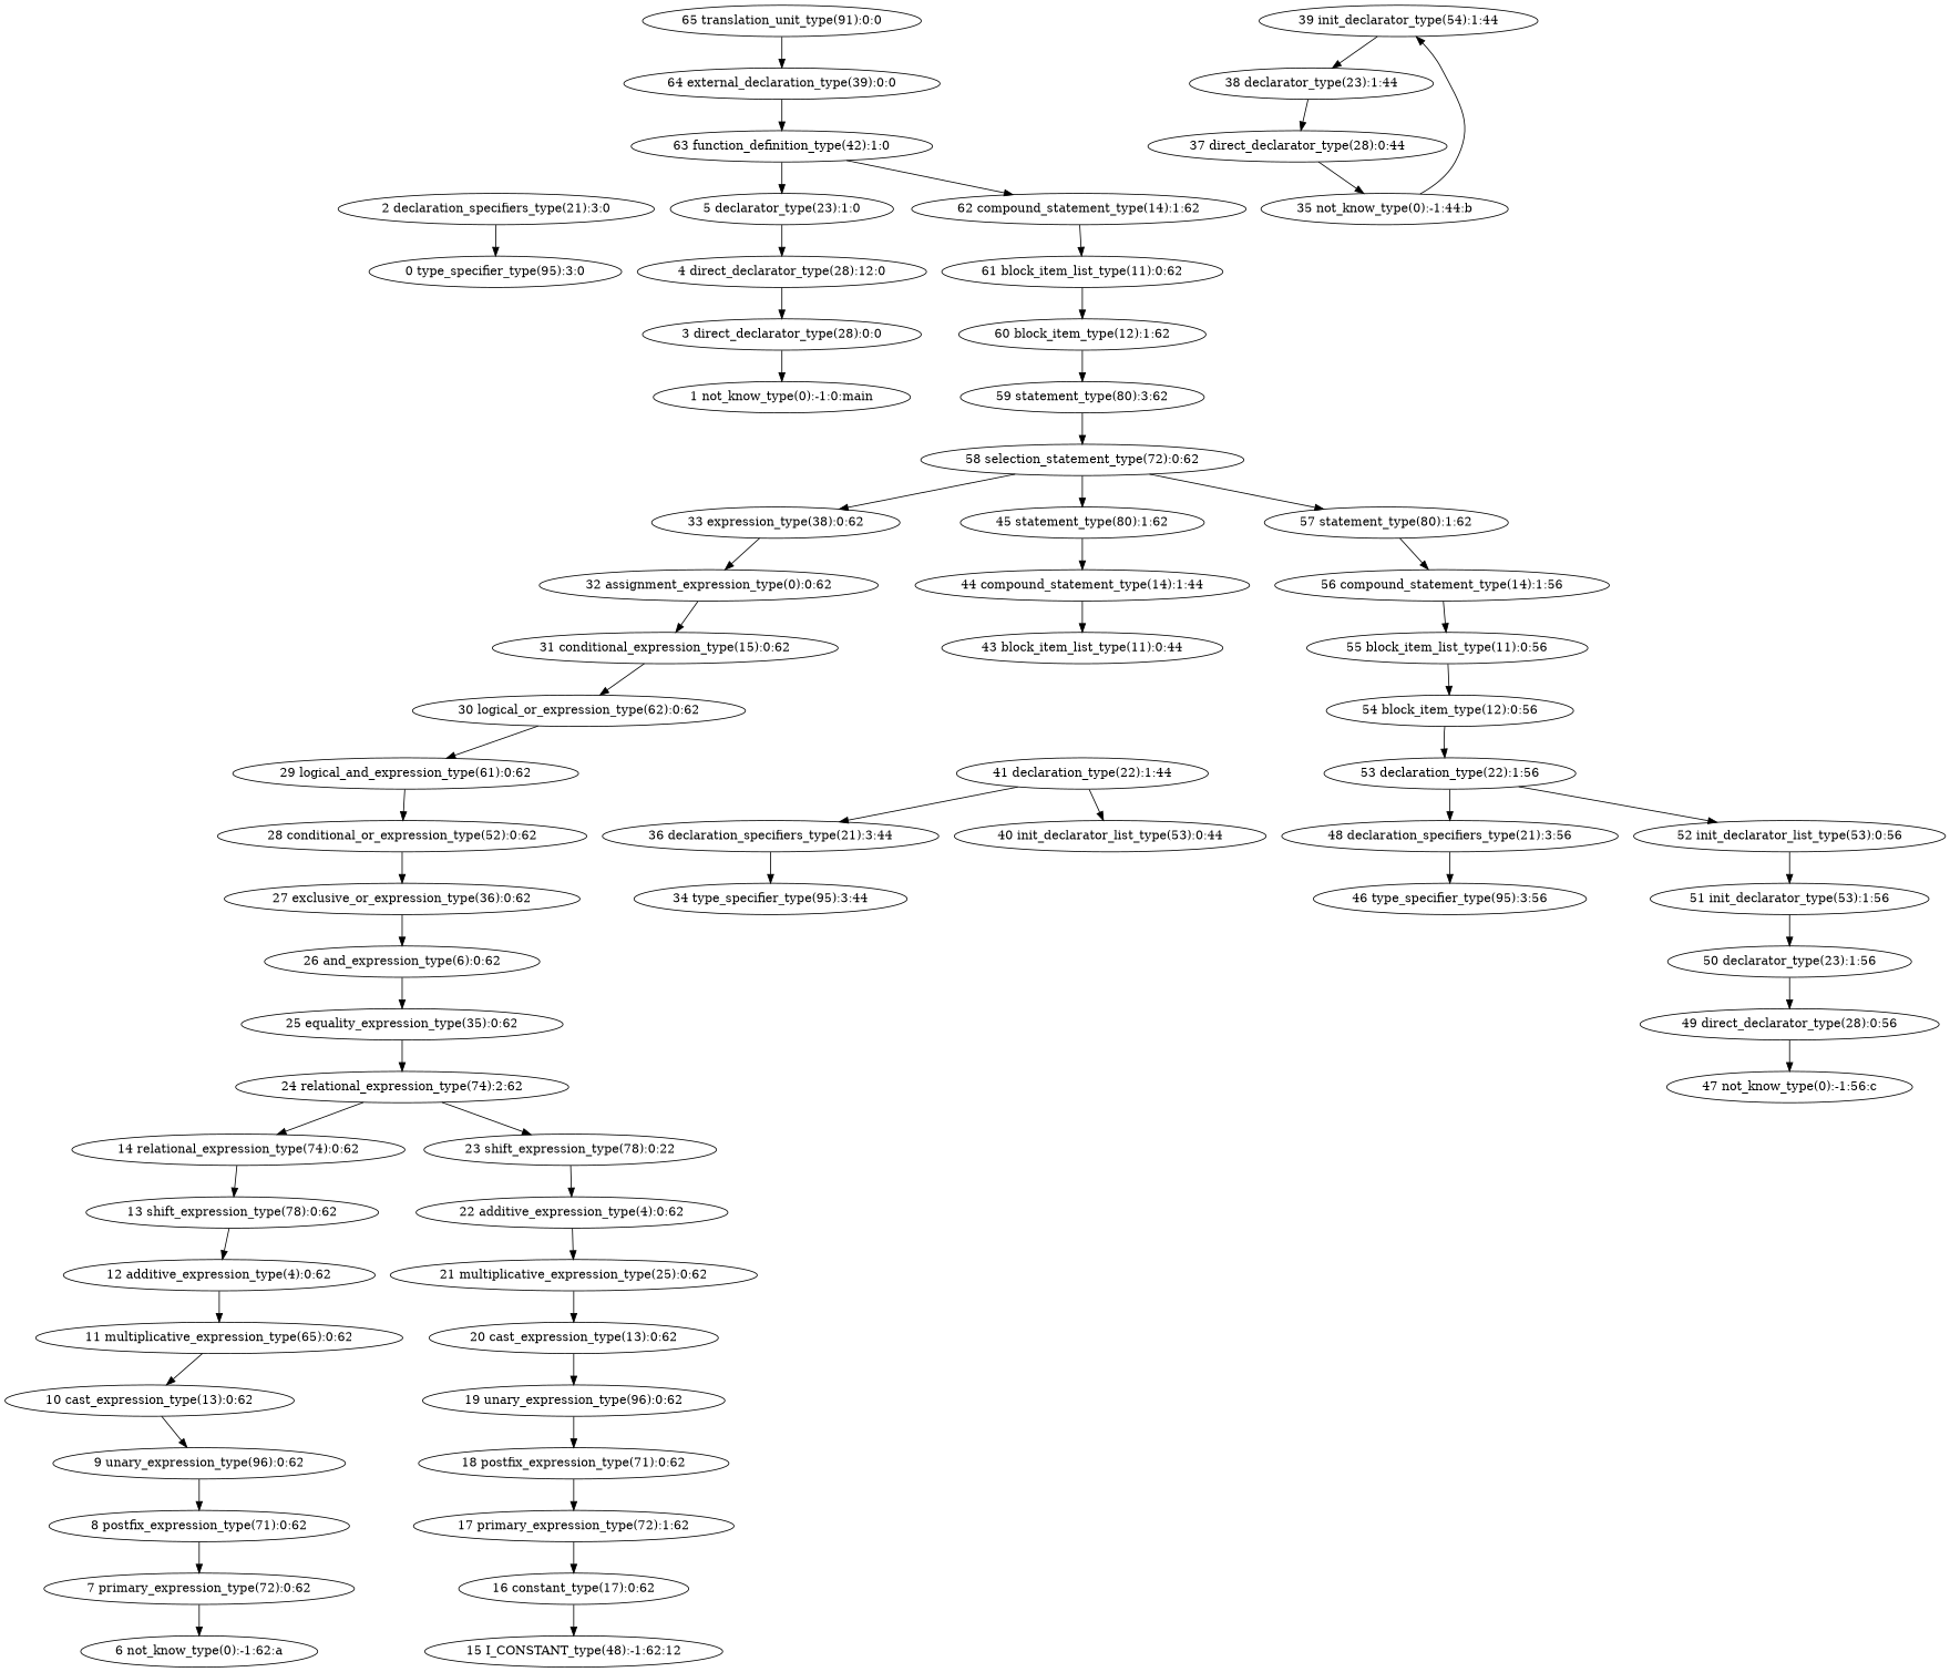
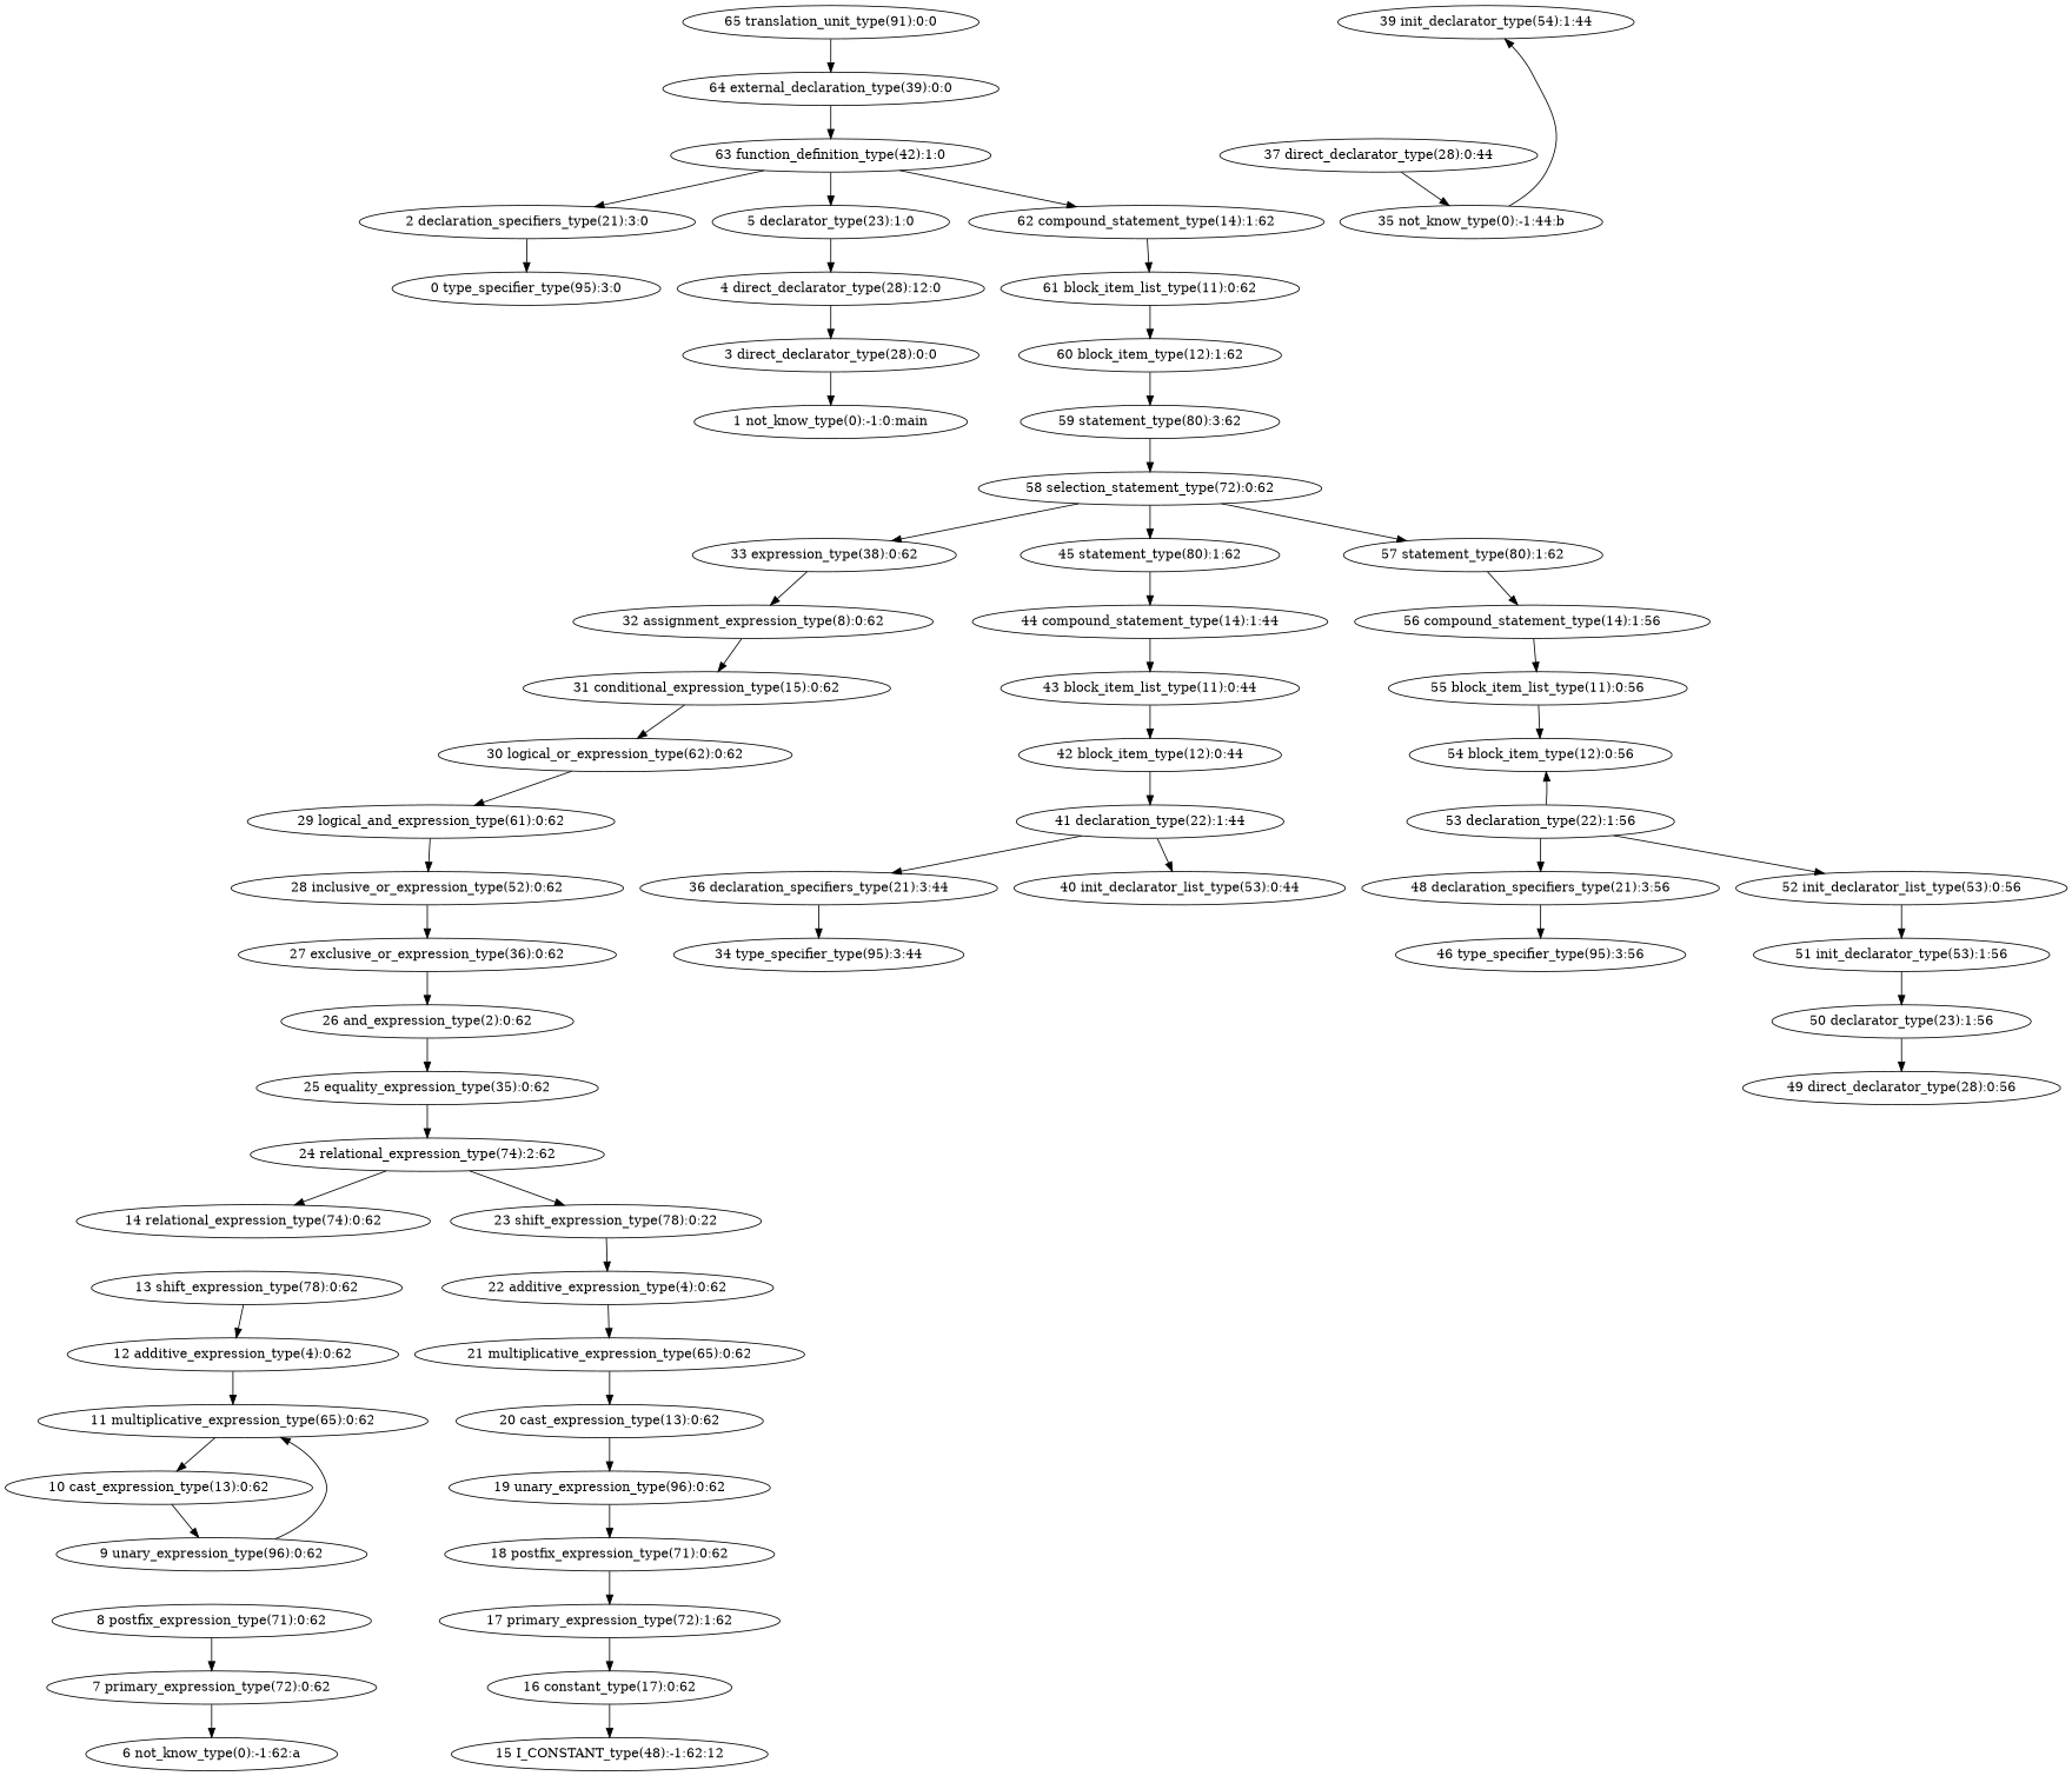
  digraph {
    n1 [label="65 translation_unit_type(91):0:0"]
    n2 [label="64 external_declaration_type(39):0:0"]
    n3 [label="63 function_definition_type(42):1:0"]
    n4 [label="2 declaration_specifiers_type(21):3:0"]
    n5 [label="5 declarator_type(23):1:0"]
    n6 [label="62 compound_statement_type(14):1:62"]
    n7 [label="0 type_specifier_type(95):3:0"]
    n8 [label="4 direct_declarator_type(28):12:0"]
    n9 [label="61 block_item_list_type(11):0:62"]
    n10 [label="3 direct_declarator_type(28):0:0"]
    n11 [label="1 not_know_type(0):-1:0:main"]
    n12 [label="60 block_item_type(12):1:62"]
    n13 [label="59 statement_type(80):3:62"]
    n14 [label="58 selection_statement_type(72):0:62"]
    n15 [label="33 expression_type(38):0:62"]
    n16 [label="45 statement_type(80):1:62"]
    n17 [label="57 statement_type(80):1:62"]
-   n18 [label="32 assignment_expression_type(0):0:62"]
+   n18 [label="32 assignment_expression_type(8):0:62"]
    n19 [label="44 compound_statement_type(14):1:44"]
    n20 [label="56 compound_statement_type(14):1:56"]
    n21 [label="31 conditional_expression_type(15):0:62"]
    n22 [label="30 logical_or_expression_type(62):0:62"]
    n23 [label="29 logical_and_expression_type(61):0:62"]
-   n24 [label="28 conditional_or_expression_type(52):0:62"]
+   n24 [label="28 inclusive_or_expression_type(52):0:62"]
    n25 [label="27 exclusive_or_expression_type(36):0:62"]
-   n26 [label="26 and_expression_type(6):0:62"]
+   n26 [label="26 and_expression_type(2):0:62"]
    n27 [label="25 equality_expression_type(35):0:62"]
    n28 [label="24 relational_expression_type(74):2:62"]
    n29 [label="14 relational_expression_type(74):0:62"]
    n30 [label="23 shift_expression_type(78):0:22"]
    n31 [label="13 shift_expression_type(78):0:62"]
    n32 [label="22 additive_expression_type(4):0:62"]
    n33 [label="12 additive_expression_type(4):0:62"]
    n34 [label="11 multiplicative_expression_type(65):0:62"]
    n35 [label="10 cast_expression_type(13):0:62"]
    n36 [label="9 unary_expression_type(96):0:62"]
    n37 [label="8 postfix_expression_type(71):0:62"]
    n38 [label="7 primary_expression_type(72):0:62"]
    n39 [label="6 not_know_type(0):-1:62:a"]
-   n40 [label="21 multiplicative_expression_type(25):0:62"]
+   n40 [label="21 multiplicative_expression_type(65):0:62"]
    n41 [label="20 cast_expression_type(13):0:62"]
    n42 [label="19 unary_expression_type(96):0:62"]
    n43 [label="18 postfix_expression_type(71):0:62"]
    n44 [label="17 primary_expression_type(72):1:62"]
    n45 [label="16 constant_type(17):0:62"]
    n46 [label="15 I_CONSTANT_type(48):-1:62:12"]
    n47 [label="43 block_item_list_type(11):0:44"]
+   n48 [label="42 block_item_type(12):0:44"]
    n49 [label="41 declaration_type(22):1:44"]
    n50 [label="36 declaration_specifiers_type(21):3:44"]
    n51 [label="40 init_declarator_list_type(53):0:44"]
    n52 [label="34 type_specifier_type(95):3:44"]
    n53 [label="39 init_declarator_type(54):1:44"]
-   n54 [label="38 declarator_type(23):1:44"]
    n55 [label="37 direct_declarator_type(28):0:44"]
    n56 [label="35 not_know_type(0):-1:44:b"]
    n57 [label="55 block_item_list_type(11):0:56"]
    n58 [label="54 block_item_type(12):0:56"]
    n59 [label="53 declaration_type(22):1:56"]
    n60 [label="48 declaration_specifiers_type(21):3:56"]
    n61 [label="52 init_declarator_list_type(53):0:56"]
    n62 [label="46 type_specifier_type(95):3:56"]
    n63 [label="51 init_declarator_type(53):1:56"]
    n64 [label="50 declarator_type(23):1:56"]
    n65 [label="49 direct_declarator_type(28):0:56"]
-   n66 [label="47 not_know_type(0):-1:56:c"]
    n1 -> n2
    n2 -> n3
+   n3 -> n4
    n3 -> n5
    n3 -> n6
    n4 -> n7
    n5 -> n8
    n6 -> n9
    n8 -> n10
    n9 -> n12
    n10 -> n11
    n12 -> n13
    n13 -> n14
    n14 -> n15
    n14 -> n16
    n14 -> n17
    n15 -> n18
    n16 -> n19
    n17 -> n20
    n18 -> n21
    n19 -> n47
    n20 -> n57
    n21 -> n22
    n22 -> n23
    n23 -> n24
    n24 -> n25
    n25 -> n26
    n26 -> n27
    n27 -> n28
    n28 -> n29
    n28 -> n30
-   n29 -> n31
    n30 -> n32
    n31 -> n33
    n32 -> n40
    n33 -> n34
    n34 -> n35
    n35 -> n36
-   n36 -> n37
+   n36 -> n34
    n37 -> n38
    n38 -> n39
    n40 -> n41
    n41 -> n42
    n42 -> n43
    n43 -> n44
    n44 -> n45
    n45 -> n46
+   n47 -> n48
+   n48 -> n49
    n49 -> n50
    n49 -> n51
    n50 -> n52
-   n53 -> n54
-   n54 -> n55
    n55 -> n56
    n56 -> n53
    n57 -> n58
-   n58 -> n59
+   n59 -> n58
    n59 -> n60
    n59 -> n61
    n60 -> n62
    n61 -> n63
    n63 -> n64
    n64 -> n65
-   n65 -> n66
  }
